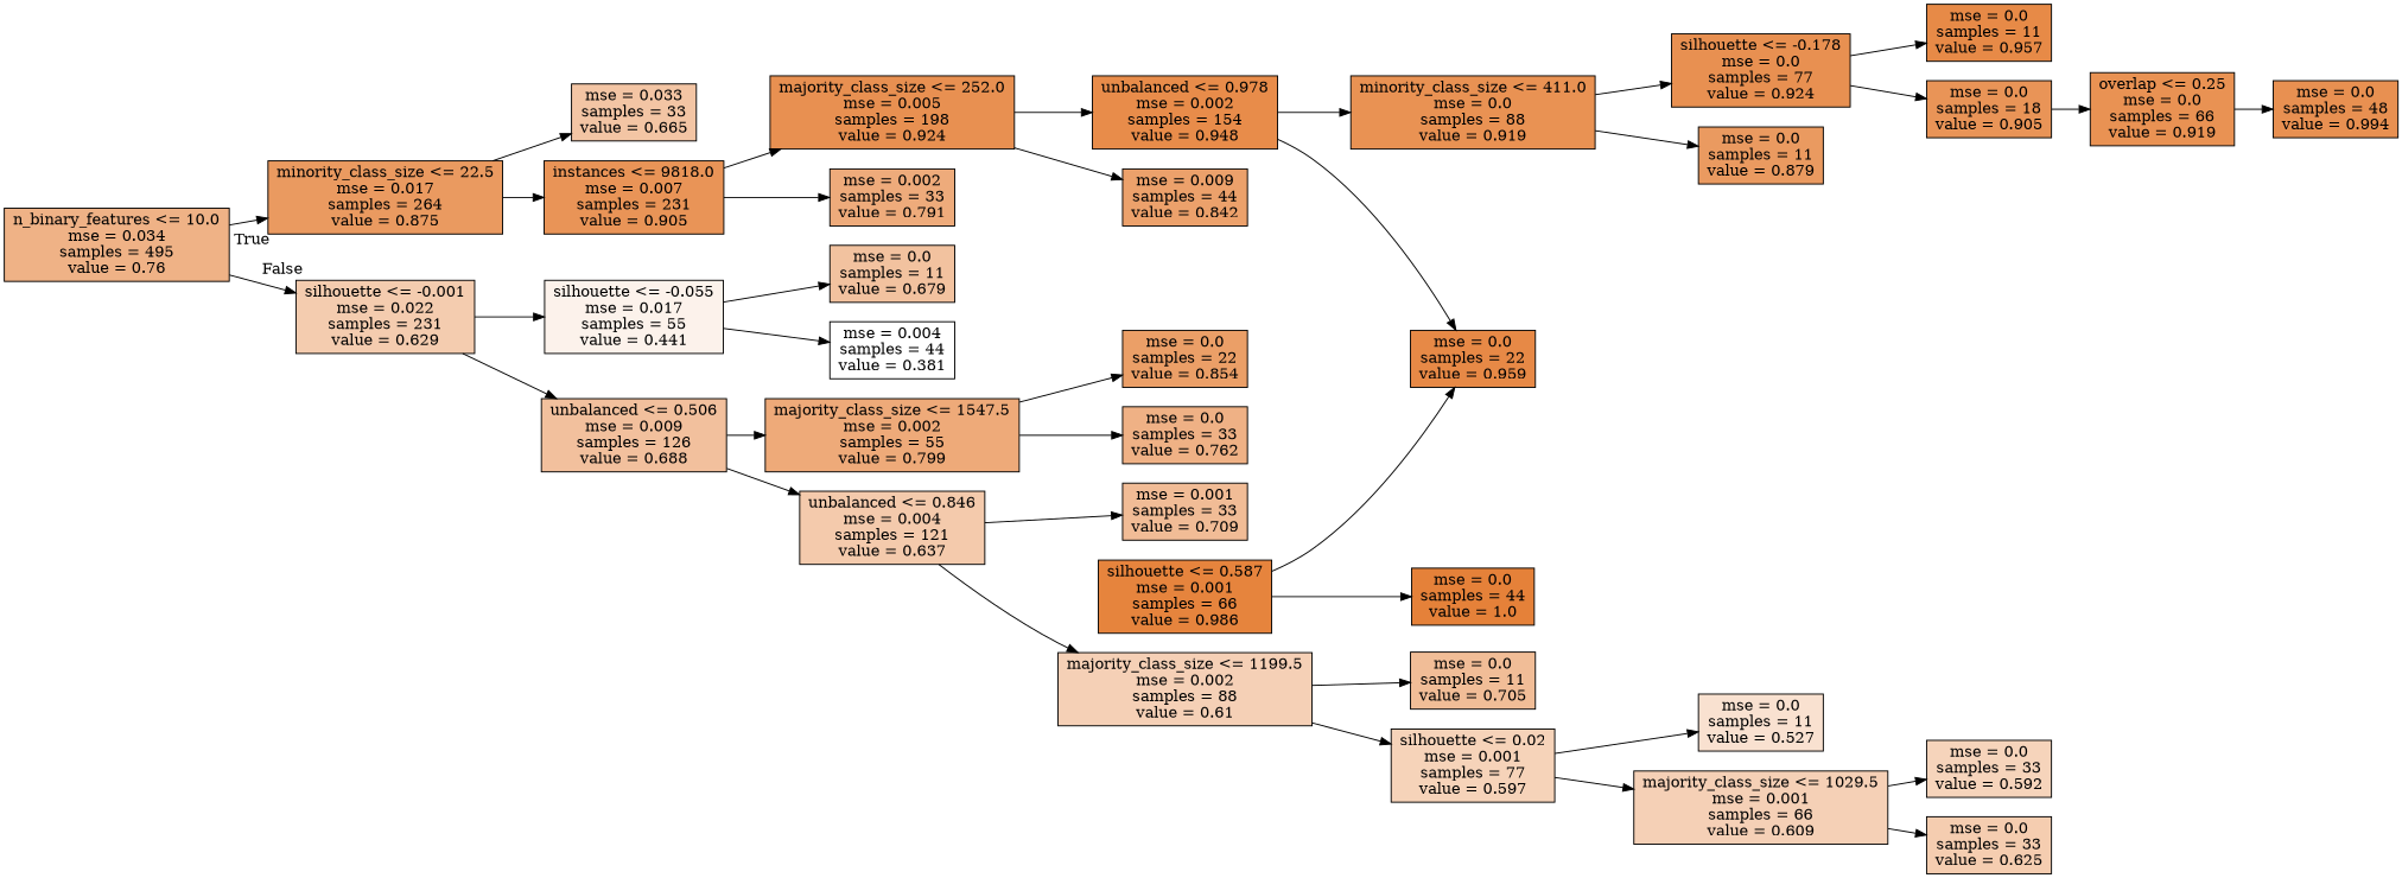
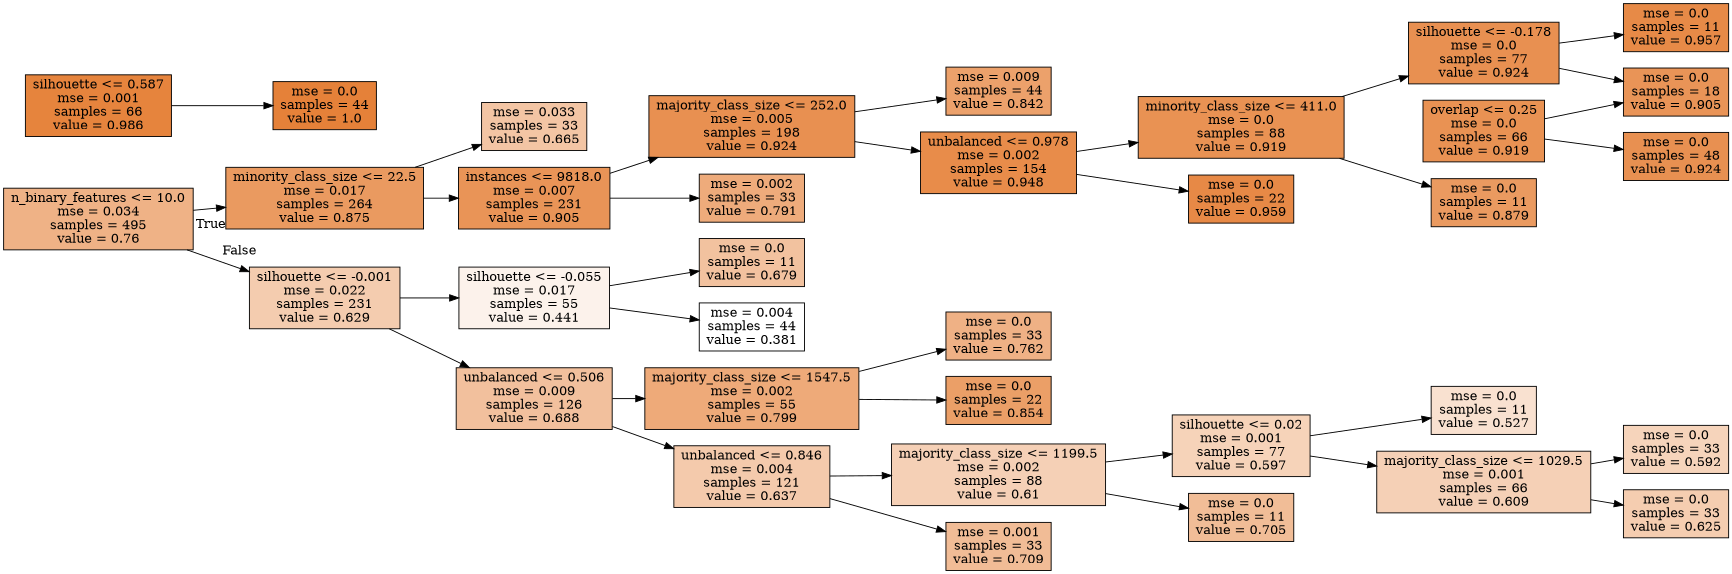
  digraph {
    rankdir=LR
    node [color=black fillcolor="#e58139e0" shape=box style=filled]
    n1 [fillcolor="#e581399c" label="n_binary_features <= 10.0\nmse = 0.034\nsamples = 495\nvalue = 0.76"]
    n2 [fillcolor="#e58139cc" label="minority_class_size <= 22.5\nmse = 0.017\nsamples = 264\nvalue = 0.875"]
    n3 [fillcolor="#e5813966" label="silhouette <= -0.001\nmse = 0.022\nsamples = 231\nvalue = 0.629"]
    n4 [fillcolor="#e5813975" label="mse = 0.033\nsamples = 33\nvalue = 0.665"]
    n5 [fillcolor="#e58139d8" label="instances <= 9818.0\nmse = 0.007\nsamples = 231\nvalue = 0.905"]
    n6 [fillcolor="#e5813919" label="silhouette <= -0.055\nmse = 0.017\nsamples = 55\nvalue = 0.441"]
    n7 [fillcolor="#e581397e" label="unbalanced <= 0.506\nmse = 0.009\nsamples = 126\nvalue = 0.688"]
    n8 [label="majority_class_size <= 252.0\nmse = 0.005\nsamples = 198\nvalue = 0.924"]
    n9 [fillcolor="#e58139a9" label="mse = 0.002\nsamples = 33\nvalue = 0.791"]
    n10 [fillcolor="#e58139be" label="mse = 0.009\nsamples = 44\nvalue = 0.842"]
    n11 [fillcolor="#e58139e9" label="unbalanced <= 0.978\nmse = 0.002\nsamples = 154\nvalue = 0.948"]
    n12 [fillcolor="#e58139dd" label="minority_class_size <= 411.0\nmse = 0.0\nsamples = 88\nvalue = 0.919"]
    n13 [fillcolor="#e58139ee" label="mse = 0.0\nsamples = 22\nvalue = 0.959"]
    n14 [label="silhouette <= -0.178\nmse = 0.0\nsamples = 77\nvalue = 0.924"]
    n15 [fillcolor="#e58139cd" label="mse = 0.0\nsamples = 11\nvalue = 0.879"]
    n16 [fillcolor="#e58139f9" label="silhouette <= 0.587\nmse = 0.001\nsamples = 66\nvalue = 0.986"]
    n17 [fillcolor="#e58139ff" label="mse = 0.0\nsamples = 44\nvalue = 1.0"]
    n18 [fillcolor="#e58139ed" label="mse = 0.0\nsamples = 11\nvalue = 0.957"]
    n19 [fillcolor="#e58139d8" label="mse = 0.0\nsamples = 18\nvalue = 0.905"]
    n20 [fillcolor="#e58139dd" label="overlap <= 0.25\nmse = 0.0\nsamples = 66\nvalue = 0.919"]
-   n21 [label="mse = 0.0\nsamples = 48\nvalue = 0.994"]
+   n21 [label="mse = 0.0\nsamples = 48\nvalue = 0.924"]
    n22 [fillcolor="#e581397b" label="mse = 0.0\nsamples = 11\nvalue = 0.679"]
    n23 [fillcolor="#e5813900" label="mse = 0.004\nsamples = 44\nvalue = 0.381"]
    n24 [fillcolor="#e58139ac" label="majority_class_size <= 1547.5\nmse = 0.002\nsamples = 55\nvalue = 0.799"]
    n25 [fillcolor="#e581396a" label="unbalanced <= 0.846\nmse = 0.004\nsamples = 121\nvalue = 0.637"]
    n26 [fillcolor="#e581399d" label="mse = 0.0\nsamples = 33\nvalue = 0.762"]
    n27 [fillcolor="#e58139c3" label="mse = 0.0\nsamples = 22\nvalue = 0.854"]
    n28 [fillcolor="#e581395e" label="majority_class_size <= 1199.5\nmse = 0.002\nsamples = 88\nvalue = 0.61"]
    n29 [fillcolor="#e5813987" label="mse = 0.001\nsamples = 33\nvalue = 0.709"]
    n30 [fillcolor="#e5813959" label="silhouette <= 0.02\nmse = 0.001\nsamples = 77\nvalue = 0.597"]
    n31 [fillcolor="#e5813985" label="mse = 0.0\nsamples = 11\nvalue = 0.705"]
    n32 [fillcolor="#e581393c" label="mse = 0.0\nsamples = 11\nvalue = 0.527"]
    n33 [fillcolor="#e581395e" label="majority_class_size <= 1029.5\nmse = 0.001\nsamples = 66\nvalue = 0.609"]
    n34 [fillcolor="#e5813957" label="mse = 0.0\nsamples = 33\nvalue = 0.592"]
    n35 [fillcolor="#e5813965" label="mse = 0.0\nsamples = 33\nvalue = 0.625"]
    n1 -> n2 [headlabel=True labelangle=45 labeldistance=2.5]
    n1 -> n3 [headlabel=False labelangle=-45 labeldistance=2.5]
    n2 -> n4
    n2 -> n5
    n3 -> n6
    n3 -> n7
    n5 -> n8
    n5 -> n9
    n6 -> n22
    n6 -> n23
    n7 -> n24
    n7 -> n25
    n8 -> n10
    n8 -> n11
    n11 -> n12
    n11 -> n13
    n12 -> n14
    n12 -> n15
    n14 -> n18
    n14 -> n19
-   n16 -> n13
    n16 -> n17
-   n19 -> n20
+   n20 -> n19
    n20 -> n21
    n24 -> n26
    n24 -> n27
    n25 -> n28
    n25 -> n29
    n28 -> n30
    n28 -> n31
    n30 -> n32
    n30 -> n33
    n33 -> n34
    n33 -> n35
  }
